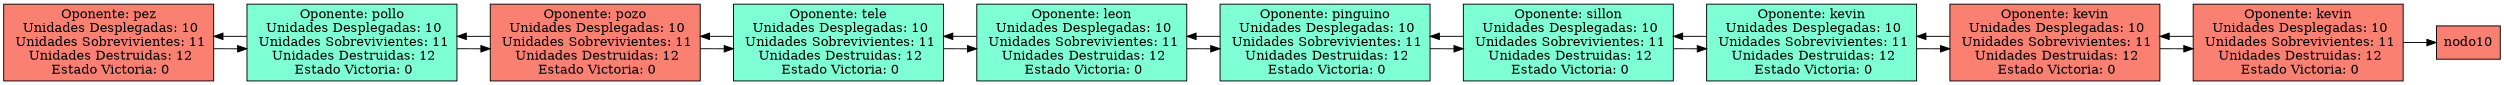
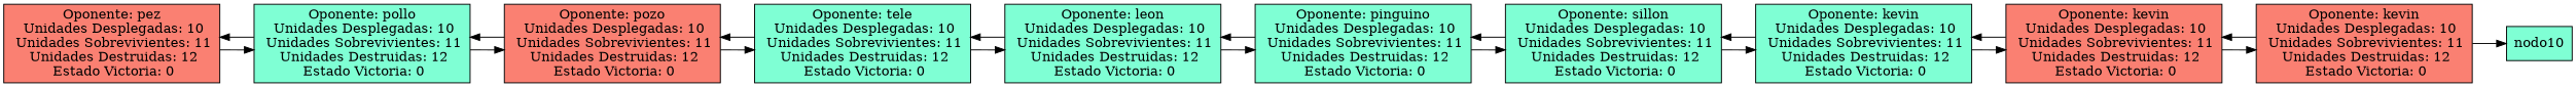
  digraph {
    rankdir=LR
    node [fillcolor=aquamarine shape=record style=filled]
    n1 [fillcolor=salmon label="Oponente: pez\n Unidades Desplegadas: 10\n Unidades Sobrevivientes: 11\n Unidades Destruidas: 12\n Estado Victoria: 0"]
    n2 [label="Oponente: pollo\n Unidades Desplegadas: 10\n Unidades Sobrevivientes: 11\n Unidades Destruidas: 12\n Estado Victoria: 0"]
    n3 [fillcolor=salmon label="Oponente: pozo\n Unidades Desplegadas: 10\n Unidades Sobrevivientes: 11\n Unidades Destruidas: 12\n Estado Victoria: 0"]
    n4 [label="Oponente: tele\n Unidades Desplegadas: 10\n Unidades Sobrevivientes: 11\n Unidades Destruidas: 12\n Estado Victoria: 0"]
    n5 [label="Oponente: leon\n Unidades Desplegadas: 10\n Unidades Sobrevivientes: 11\n Unidades Destruidas: 12\n Estado Victoria: 0"]
    n6 [label="Oponente: pinguino\n Unidades Desplegadas: 10\n Unidades Sobrevivientes: 11\n Unidades Destruidas: 12\n Estado Victoria: 0"]
    n7 [label="Oponente: sillon\n Unidades Desplegadas: 10\n Unidades Sobrevivientes: 11\n Unidades Destruidas: 12\n Estado Victoria: 0"]
    n8 [label="Oponente: kevin\n Unidades Desplegadas: 10\n Unidades Sobrevivientes: 11\n Unidades Destruidas: 12\n Estado Victoria: 0"]
    n9 [fillcolor=salmon label="Oponente: kevin\n Unidades Desplegadas: 10\n Unidades Sobrevivientes: 11\n Unidades Destruidas: 12\n Estado Victoria: 0"]
    n10 [fillcolor=salmon label="Oponente: kevin\n Unidades Desplegadas: 10\n Unidades Sobrevivientes: 11\n Unidades Destruidas: 12\n Estado Victoria: 0"]
-   nodo10 [fillcolor=salmon]
+   nodo10
    n1 -> n2
    n2 -> n1
    n2 -> n3
    n3 -> n2
    n3 -> n4
    n4 -> n3
    n4 -> n5
    n5 -> n4
    n5 -> n6
    n6 -> n5
    n6 -> n7
    n7 -> n6
    n7 -> n8
    n8 -> n7
    n8 -> n9
    n9 -> n8
    n9 -> n10
    n10 -> n9
    n10 -> nodo10
  }
